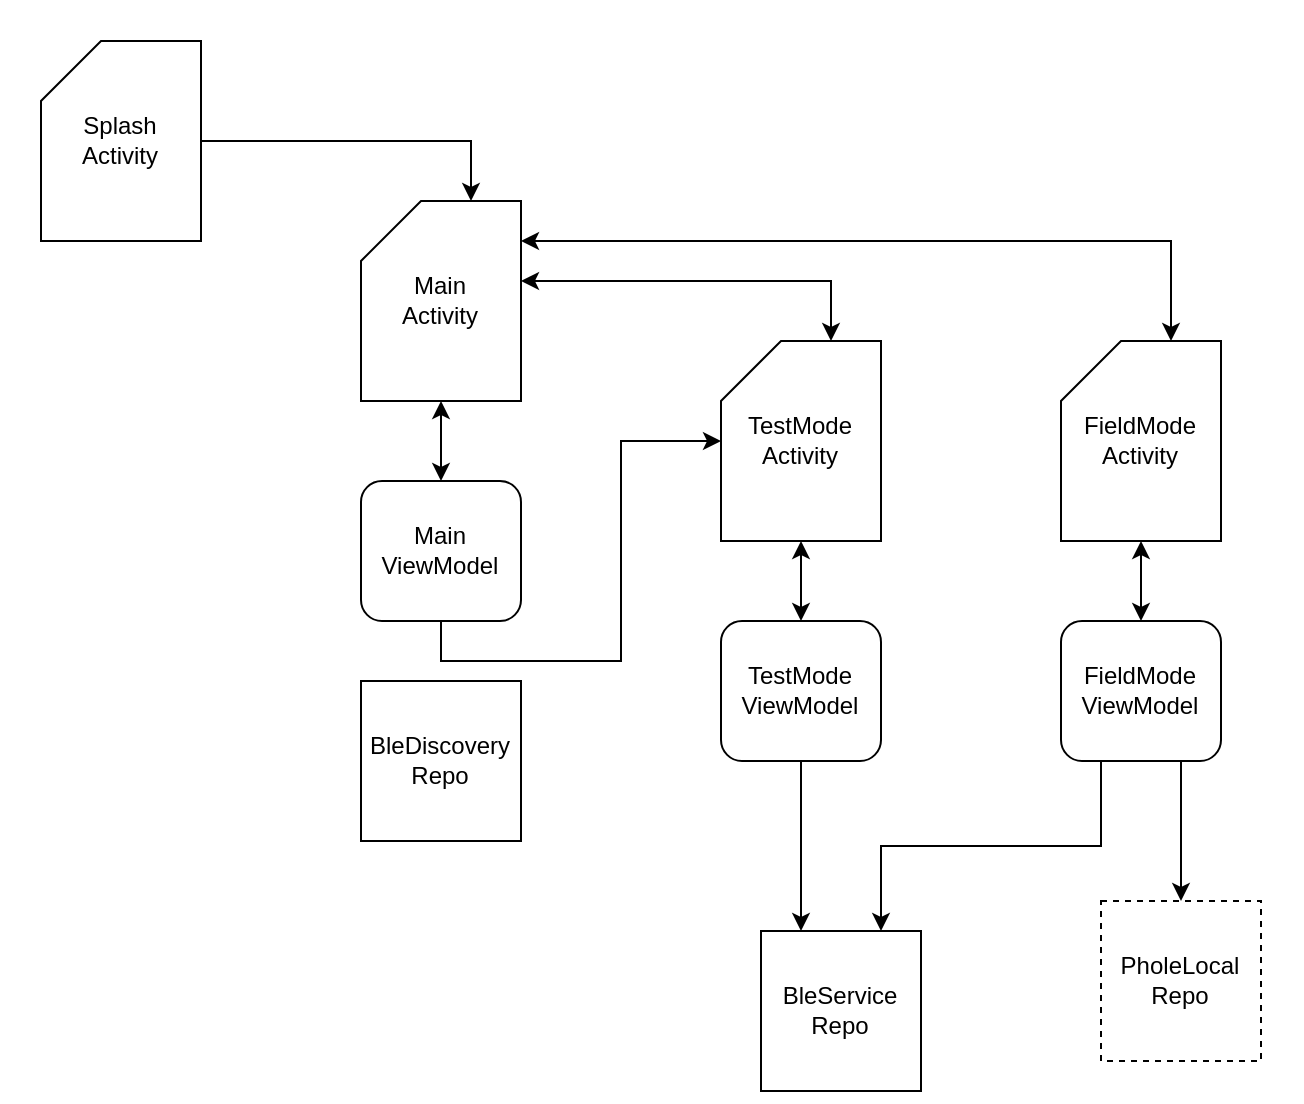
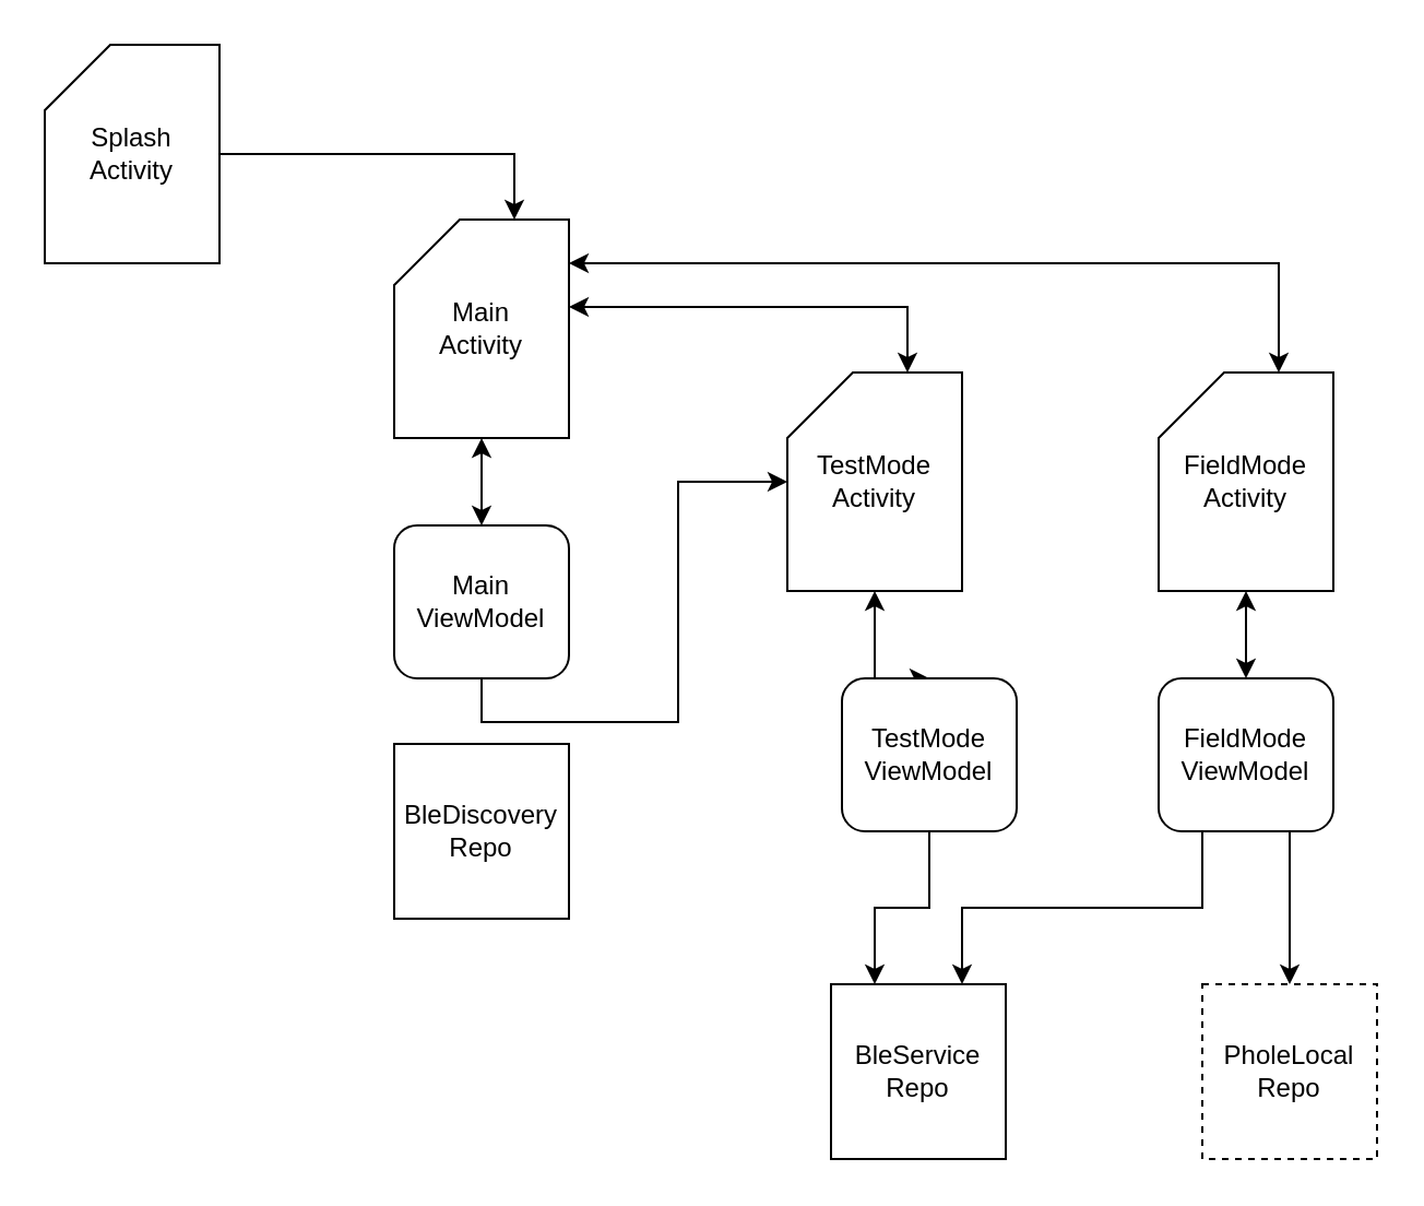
  <mxCell id="0" />
  <mxCell id="1" parent="0" />
  <mxCell id="2" value="Splash&lt;div&gt;Activity&lt;/div&gt;" style="shape=card;whiteSpace=wrap;html=1;" parent="1" vertex="1"><mxGeometry x="20" y="20" width="80" height="100" as="geometry" /></mxCell>
  <mxCell id="3" style="edgeStyle=orthogonalEdgeStyle;rounded=0;orthogonalLoop=1;jettySize=auto;html=1;entryX=0.5;entryY=0;entryDx=0;entryDy=0;startArrow=classic;startFill=1;" parent="1" source="4" target="13" edge="1"><mxGeometry relative="1" as="geometry" /></mxCell>
  <mxCell id="4" value="Main&lt;div&gt;Activity&lt;/div&gt;" style="shape=card;whiteSpace=wrap;html=1;" parent="1" vertex="1"><mxGeometry x="180" y="100" width="80" height="100" as="geometry" /></mxCell>
  <mxCell id="5" style="edgeStyle=orthogonalEdgeStyle;rounded=0;orthogonalLoop=1;jettySize=auto;html=1;entryX=0.5;entryY=0;entryDx=0;entryDy=0;startArrow=classic;startFill=1;" parent="1" source="6" target="15" edge="1"><mxGeometry relative="1" as="geometry"><Array as="points"><mxPoint x="400" y="280" /><mxPoint x="400" y="280" /></Array></mxGeometry></mxCell>
  <mxCell id="6" value="TestMode&lt;div&gt;Activity&lt;/div&gt;" style="shape=card;whiteSpace=wrap;html=1;" parent="1" vertex="1"><mxGeometry x="360" y="170" width="80" height="100" as="geometry" /></mxCell>
  <mxCell id="7" style="edgeStyle=orthogonalEdgeStyle;rounded=0;orthogonalLoop=1;jettySize=auto;html=1;entryX=0.5;entryY=0;entryDx=0;entryDy=0;startArrow=classic;startFill=1;" parent="1" source="8" target="18" edge="1"><mxGeometry relative="1" as="geometry" /></mxCell>
  <mxCell id="8" value="FieldMode&lt;div&gt;Activity&lt;/div&gt;" style="shape=card;whiteSpace=wrap;html=1;" parent="1" vertex="1"><mxGeometry x="530" y="170" width="80" height="100" as="geometry" /></mxCell>
  <mxCell id="9" style="edgeStyle=orthogonalEdgeStyle;rounded=0;orthogonalLoop=1;jettySize=auto;html=1;entryX=0;entryY=0;entryDx=55;entryDy=0;entryPerimeter=0;" parent="1" source="2" target="4" edge="1"><mxGeometry relative="1" as="geometry" /></mxCell>
  <mxCell id="10" style="edgeStyle=orthogonalEdgeStyle;rounded=0;orthogonalLoop=1;jettySize=auto;html=1;startArrow=classic;startFill=1;entryX=0;entryY=0;entryDx=55;entryDy=0;entryPerimeter=0;" parent="1" target="6" edge="1"><mxGeometry relative="1" as="geometry"><mxPoint x="260" y="140" as="sourcePoint" /><mxPoint x="415" y="160" as="targetPoint" /><Array as="points"><mxPoint x="415" y="140" /></Array></mxGeometry></mxCell>
  <mxCell id="11" style="edgeStyle=orthogonalEdgeStyle;rounded=0;orthogonalLoop=1;jettySize=auto;html=1;entryX=0;entryY=0;entryDx=55;entryDy=0;entryPerimeter=0;startArrow=classic;startFill=1;" parent="1" source="4" target="8" edge="1"><mxGeometry relative="1" as="geometry"><Array as="points"><mxPoint x="585" y="120" /></Array></mxGeometry></mxCell>
  <mxCell id="12" style="edgeStyle=orthogonalEdgeStyle;rounded=0;orthogonalLoop=1;jettySize=auto;html=1;exitX=0.5;exitY=1;exitDx=0;exitDy=0;" parent="1" source="13" target="6" edge="1"><mxGeometry relative="1" as="geometry" /></mxCell>
  <mxCell id="13" value="Main&lt;div&gt;ViewModel&lt;/div&gt;" style="rounded=1;whiteSpace=wrap;html=1;" parent="1" vertex="1"><mxGeometry x="180" y="240" width="80" height="70" as="geometry" /></mxCell>
  <mxCell id="14" style="edgeStyle=orthogonalEdgeStyle;rounded=0;orthogonalLoop=1;jettySize=auto;html=1;entryX=0.25;entryY=0;entryDx=0;entryDy=0;" parent="1" source="15" target="20" edge="1"><mxGeometry relative="1" as="geometry" /></mxCell>
- <mxCell id="15" value="TestMode&lt;div&gt;ViewModel&lt;/div&gt;" style="rounded=1;whiteSpace=wrap;html=1;" parent="1" vertex="1"><mxGeometry x="360" y="310" width="80" height="70" as="geometry" /></mxCell>
+ <mxCell id="15" value="TestMode&lt;div&gt;ViewModel&lt;/div&gt;" style="rounded=1;whiteSpace=wrap;html=1;" parent="1" vertex="1"><mxGeometry x="385" y="310" width="80" height="70" as="geometry" /></mxCell>
  <mxCell id="16" style="edgeStyle=orthogonalEdgeStyle;rounded=0;orthogonalLoop=1;jettySize=auto;html=1;entryX=0.75;entryY=0;entryDx=0;entryDy=0;exitX=0.25;exitY=1;exitDx=0;exitDy=0;" parent="1" source="18" target="20" edge="1"><mxGeometry relative="1" as="geometry" /></mxCell>
  <mxCell id="17" style="edgeStyle=orthogonalEdgeStyle;rounded=0;orthogonalLoop=1;jettySize=auto;html=1;entryX=0.5;entryY=0;entryDx=0;entryDy=0;exitX=0.75;exitY=1;exitDx=0;exitDy=0;" parent="1" source="18" target="21" edge="1"><mxGeometry relative="1" as="geometry" /></mxCell>
  <mxCell id="18" value="&lt;div&gt;FieldMode&lt;br&gt;ViewModel&lt;/div&gt;" style="rounded=1;whiteSpace=wrap;html=1;" parent="1" vertex="1"><mxGeometry x="530" y="310" width="80" height="70" as="geometry" /></mxCell>
  <mxCell id="19" value="BleDiscovery&lt;div&gt;Repo&lt;/div&gt;" style="rounded=0;whiteSpace=wrap;html=1;" parent="1" vertex="1"><mxGeometry x="180" y="340" width="80" height="80" as="geometry" /></mxCell>
- <mxCell id="20" value="BleService&lt;div&gt;Repo&lt;/div&gt;" style="rounded=0;whiteSpace=wrap;html=1;" parent="1" vertex="1"><mxGeometry x="380" y="465" width="80" height="80" as="geometry" /></mxCell>
+ <mxCell id="20" value="BleService&lt;div&gt;Repo&lt;/div&gt;" style="rounded=0;whiteSpace=wrap;html=1;" parent="1" vertex="1"><mxGeometry x="380" y="450" width="80" height="80" as="geometry" /></mxCell>
  <mxCell id="21" value="PholeLocal&lt;div&gt;Repo&lt;/div&gt;" style="rounded=0;whiteSpace=wrap;html=1;dashed=1;" parent="1" vertex="1"><mxGeometry x="550" y="450" width="80" height="80" as="geometry" /></mxCell>
